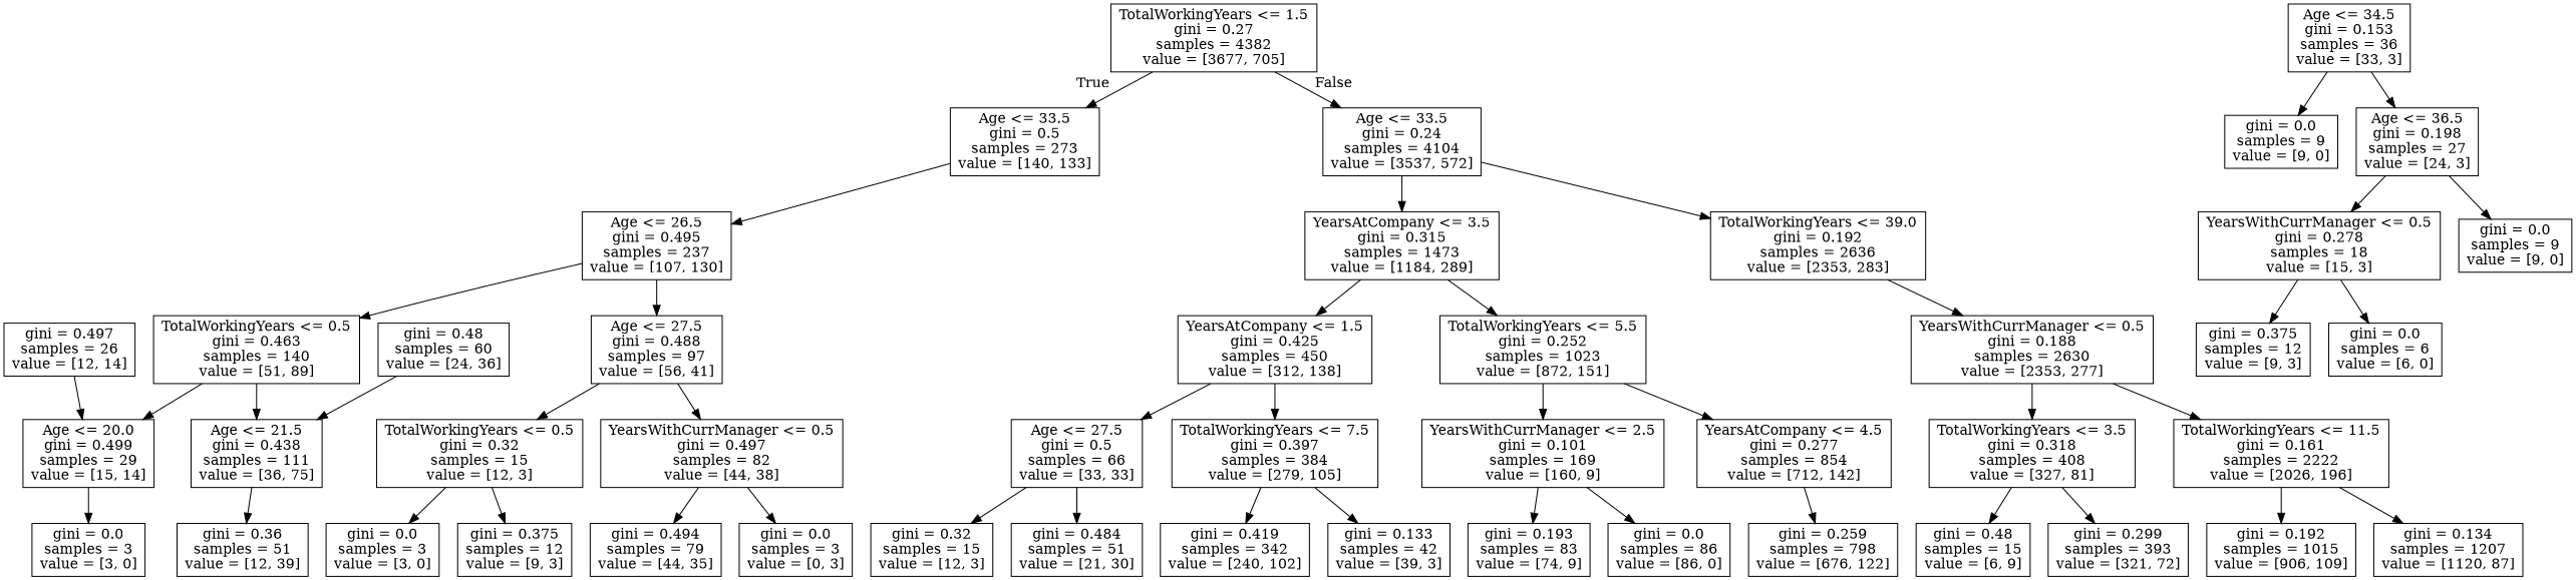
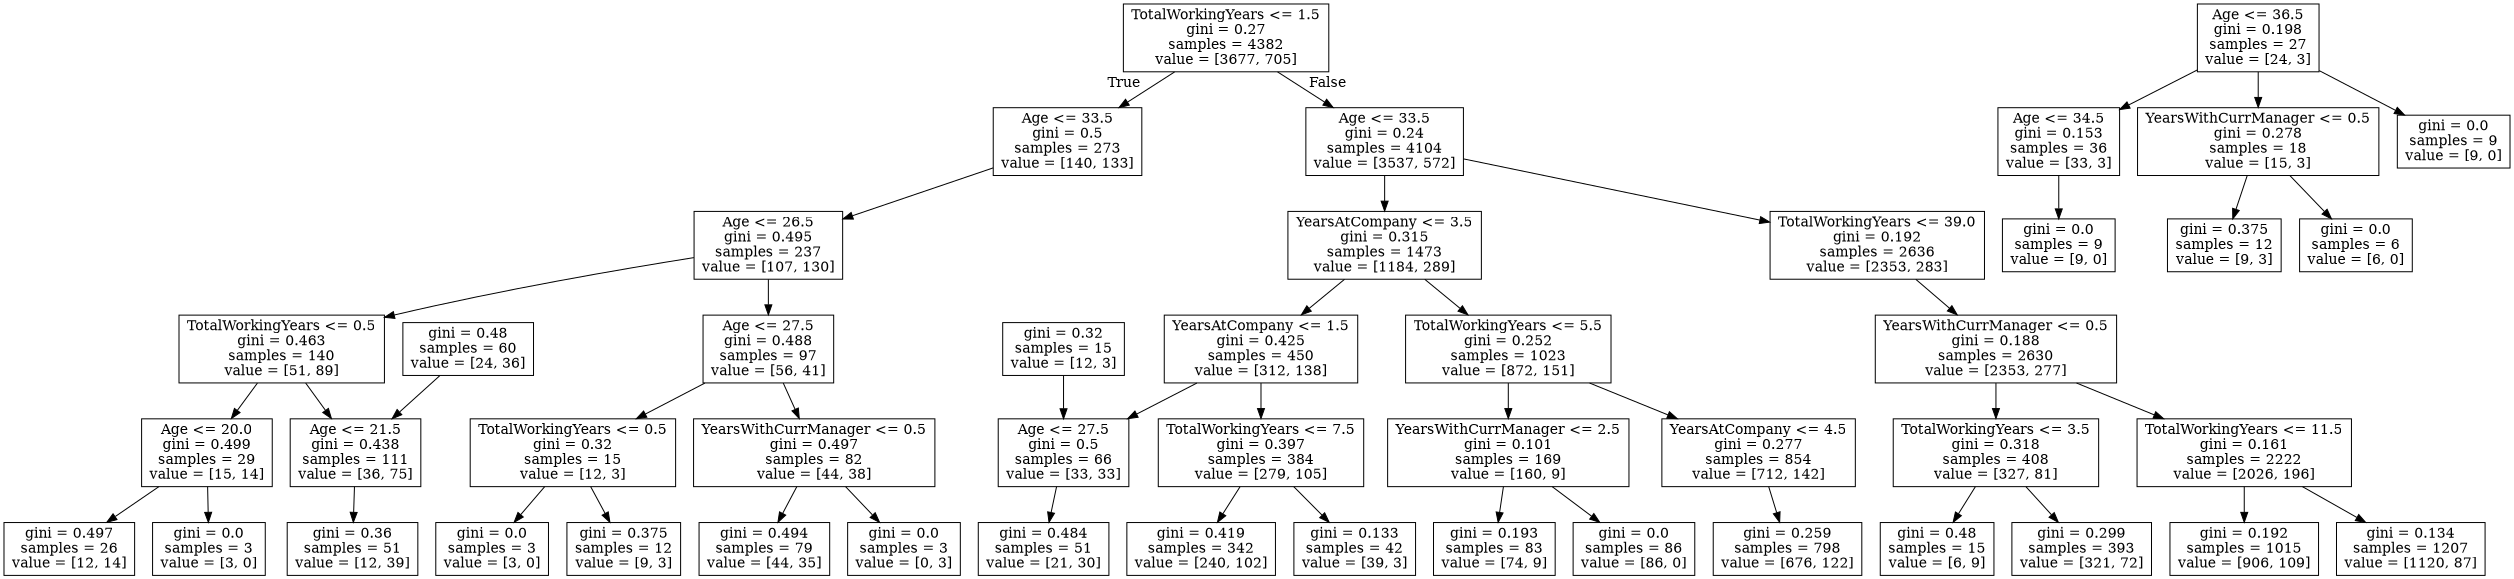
  digraph {
    node [shape=box]
    n1 [label="TotalWorkingYears <= 1.5\ngini = 0.27\nsamples = 4382\nvalue = [3677, 705]"]
    n2 [label="Age <= 33.5\ngini = 0.5\nsamples = 273\nvalue = [140, 133]"]
    n3 [label="Age <= 33.5\ngini = 0.24\nsamples = 4104\nvalue = [3537, 572]"]
    n4 [label="Age <= 26.5\ngini = 0.495\nsamples = 237\nvalue = [107, 130]"]
    n5 [label="YearsAtCompany <= 3.5\ngini = 0.315\nsamples = 1473\nvalue = [1184, 289]"]
    n6 [label="TotalWorkingYears <= 39.0\ngini = 0.192\nsamples = 2636\nvalue = [2353, 283]"]
    n7 [label="TotalWorkingYears <= 0.5\ngini = 0.463\nsamples = 140\nvalue = [51, 89]"]
    n8 [label="Age <= 27.5\ngini = 0.488\nsamples = 97\nvalue = [56, 41]"]
    n9 [label="Age <= 34.5\ngini = 0.153\nsamples = 36\nvalue = [33, 3]"]
    n10 [label="gini = 0.0\nsamples = 9\nvalue = [9, 0]"]
    n11 [label="Age <= 36.5\ngini = 0.198\nsamples = 27\nvalue = [24, 3]"]
    n12 [label="Age <= 20.0\ngini = 0.499\nsamples = 29\nvalue = [15, 14]"]
    n13 [label="Age <= 21.5\ngini = 0.438\nsamples = 111\nvalue = [36, 75]"]
    n14 [label="TotalWorkingYears <= 0.5\ngini = 0.32\nsamples = 15\nvalue = [12, 3]"]
    n15 [label="YearsWithCurrManager <= 0.5\ngini = 0.497\nsamples = 82\nvalue = [44, 38]"]
    n16 [label="gini = 0.497\nsamples = 26\nvalue = [12, 14]"]
    n17 [label="gini = 0.0\nsamples = 3\nvalue = [3, 0]"]
    n18 [label="gini = 0.36\nsamples = 51\nvalue = [12, 39]"]
    n19 [label="gini = 0.48\nsamples = 60\nvalue = [24, 36]"]
    n20 [label="gini = 0.0\nsamples = 3\nvalue = [3, 0]"]
    n21 [label="gini = 0.375\nsamples = 12\nvalue = [9, 3]"]
    n22 [label="gini = 0.494\nsamples = 79\nvalue = [44, 35]"]
    n23 [label="gini = 0.0\nsamples = 3\nvalue = [0, 3]"]
    n24 [label="YearsWithCurrManager <= 0.5\ngini = 0.278\nsamples = 18\nvalue = [15, 3]"]
    n25 [label="gini = 0.0\nsamples = 9\nvalue = [9, 0]"]
    n26 [label="gini = 0.375\nsamples = 12\nvalue = [9, 3]"]
    n27 [label="gini = 0.0\nsamples = 6\nvalue = [6, 0]"]
    n28 [label="YearsAtCompany <= 1.5\ngini = 0.425\nsamples = 450\nvalue = [312, 138]"]
    n29 [label="TotalWorkingYears <= 5.5\ngini = 0.252\nsamples = 1023\nvalue = [872, 151]"]
    n30 [label="YearsWithCurrManager <= 0.5\ngini = 0.188\nsamples = 2630\nvalue = [2353, 277]"]
    n31 [label="Age <= 27.5\ngini = 0.5\nsamples = 66\nvalue = [33, 33]"]
    n32 [label="TotalWorkingYears <= 7.5\ngini = 0.397\nsamples = 384\nvalue = [279, 105]"]
    n33 [label="YearsWithCurrManager <= 2.5\ngini = 0.101\nsamples = 169\nvalue = [160, 9]"]
    n34 [label="YearsAtCompany <= 4.5\ngini = 0.277\nsamples = 854\nvalue = [712, 142]"]
    n35 [label="gini = 0.32\nsamples = 15\nvalue = [12, 3]"]
    n36 [label="gini = 0.484\nsamples = 51\nvalue = [21, 30]"]
    n37 [label="gini = 0.419\nsamples = 342\nvalue = [240, 102]"]
    n38 [label="gini = 0.133\nsamples = 42\nvalue = [39, 3]"]
    n39 [label="gini = 0.193\nsamples = 83\nvalue = [74, 9]"]
    n40 [label="gini = 0.0\nsamples = 86\nvalue = [86, 0]"]
    n41 [label="gini = 0.259\nsamples = 798\nvalue = [676, 122]"]
    n42 [label="TotalWorkingYears <= 3.5\ngini = 0.318\nsamples = 408\nvalue = [327, 81]"]
    n43 [label="TotalWorkingYears <= 11.5\ngini = 0.161\nsamples = 2222\nvalue = [2026, 196]"]
    n44 [label="gini = 0.48\nsamples = 15\nvalue = [6, 9]"]
    n45 [label="gini = 0.299\nsamples = 393\nvalue = [321, 72]"]
    n46 [label="gini = 0.192\nsamples = 1015\nvalue = [906, 109]"]
    n47 [label="gini = 0.134\nsamples = 1207\nvalue = [1120, 87]"]
    n1 -> n2 [headlabel=True labelangle=45 labeldistance=2.5]
    n1 -> n3 [headlabel=False labelangle=-45 labeldistance=2.5]
    n2 -> n4
    n3 -> n5
    n3 -> n6
    n4 -> n7
    n4 -> n8
    n5 -> n28
    n5 -> n29
    n6 -> n30
    n7 -> n12
    n7 -> n13
    n8 -> n14
    n8 -> n15
    n9 -> n10
-   n9 -> n11
+   n11 -> n9
    n11 -> n24
    n11 -> n25
-   n16 -> n12
+   n12 -> n16
    n12 -> n17
    n13 -> n18
    n14 -> n20
    n14 -> n21
    n15 -> n22
    n15 -> n23
    n19 -> n13
    n24 -> n26
    n24 -> n27
    n28 -> n31
    n28 -> n32
    n29 -> n33
    n29 -> n34
    n30 -> n42
    n30 -> n43
-   n31 -> n35
+   n35 -> n31
    n31 -> n36
    n32 -> n37
    n32 -> n38
    n33 -> n39
    n33 -> n40
    n34 -> n41
    n42 -> n44
    n42 -> n45
    n43 -> n46
    n43 -> n47
  }
